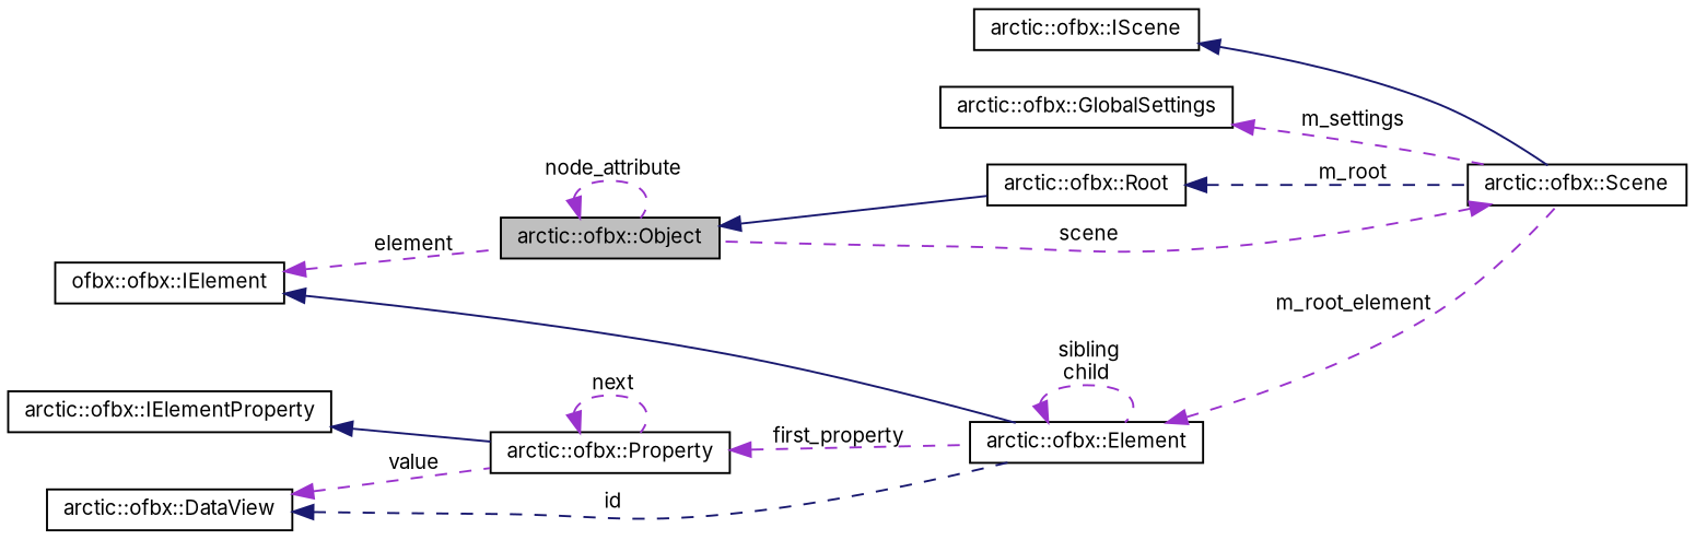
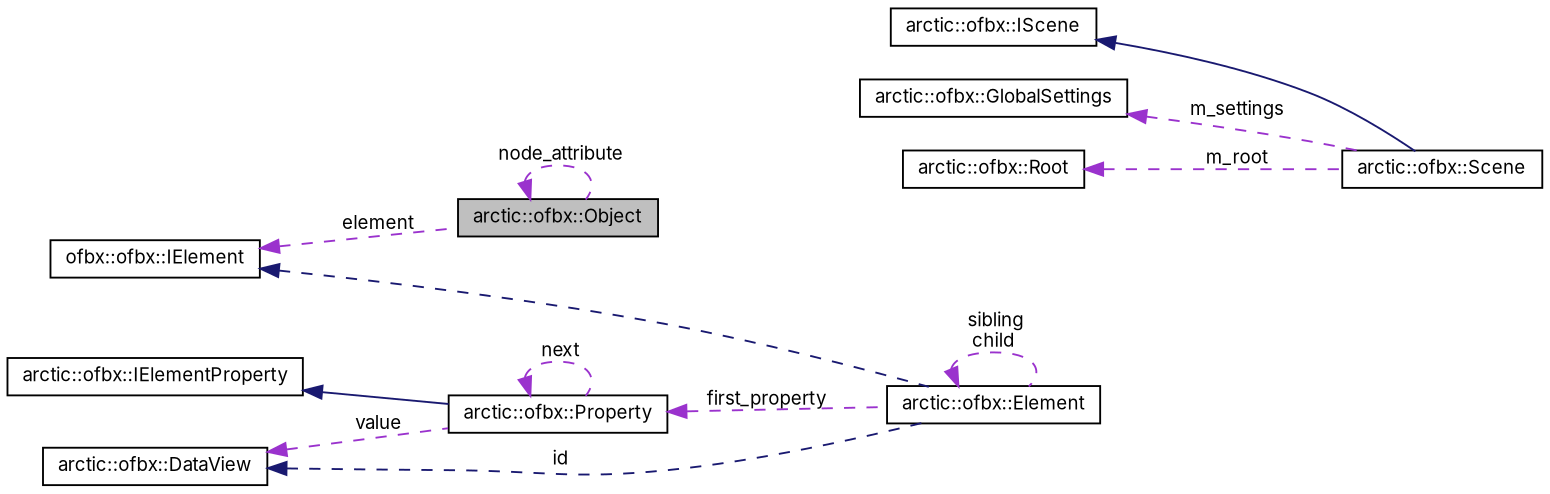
  digraph {
    fontname=Inter
    rankdir=LR
    node [color=black fillcolor=white fontname=Inter fontsize=10 shape=record style=filled]
    edge [color=darkorchid3 dir=back fontname=Inter fontsize=10 labelfontname=Helvetica labelfontsize=10 style=dashed]
    n1 [fillcolor=grey75 fontcolor=black height=0.2 label="arctic::ofbx::Object" width=0.4]
    n2 [height=0.2 label="arctic::ofbx::Root" width=0.4]
    n3 [height=0.2 label="arctic::ofbx::Scene" width=0.4]
    n4 [height=0.2 label="arctic::ofbx::IScene" width=0.4]
    n5 [height=0.2 label="arctic::ofbx::GlobalSettings" width=0.4]
    n6 [height=0.2 label="arctic::ofbx::Element" width=0.4]
    n7 [height=0.2 label="ofbx::ofbx::IElement" width=0.4]
    n8 [height=0.2 label="arctic::ofbx::Property" width=0.4]
    n9 [height=0.2 label="arctic::ofbx::IElementProperty" width=0.4]
    n10 [height=0.2 label="arctic::ofbx::DataView" width=0.4]
    n1 -> n1 [label=" node_attribute"]
-   n1 -> n2 [color=midnightblue style=solid]
-   n2 -> n3 [color=midnightblue label=" m_root"]
-   n3 -> n1 [label=" scene"]
+   n2 -> n3 [label=" m_root"]
    n4 -> n3 [color=midnightblue style=solid]
    n5 -> n3 [label=" m_settings"]
-   n6 -> n3 [label=" m_root_element"]
    n6 -> n6 [label=" sibling\nchild"]
    n7 -> n1 [label=" element"]
-   n7 -> n6 [color=midnightblue style=solid]
+   n7 -> n6 [color=midnightblue]
    n8 -> n6 [label=" first_property"]
    n8 -> n8 [label=" next"]
    n9 -> n8 [color=midnightblue style=solid]
    n10 -> n6 [color=midnightblue label=" id"]
    n10 -> n8 [label=" value"]
  }
